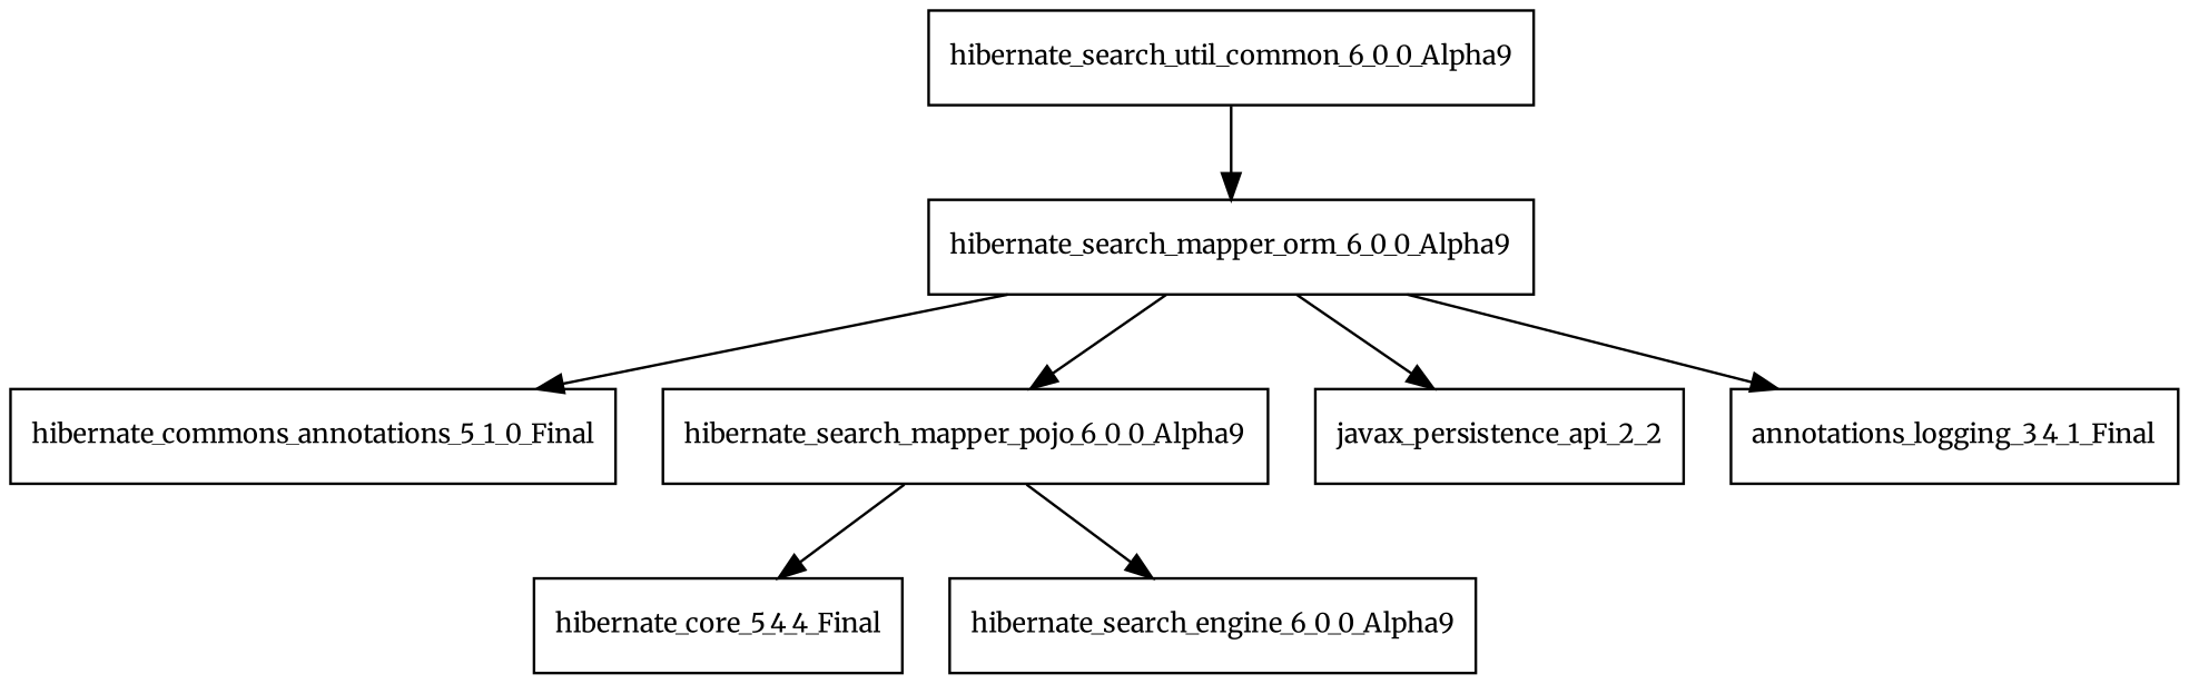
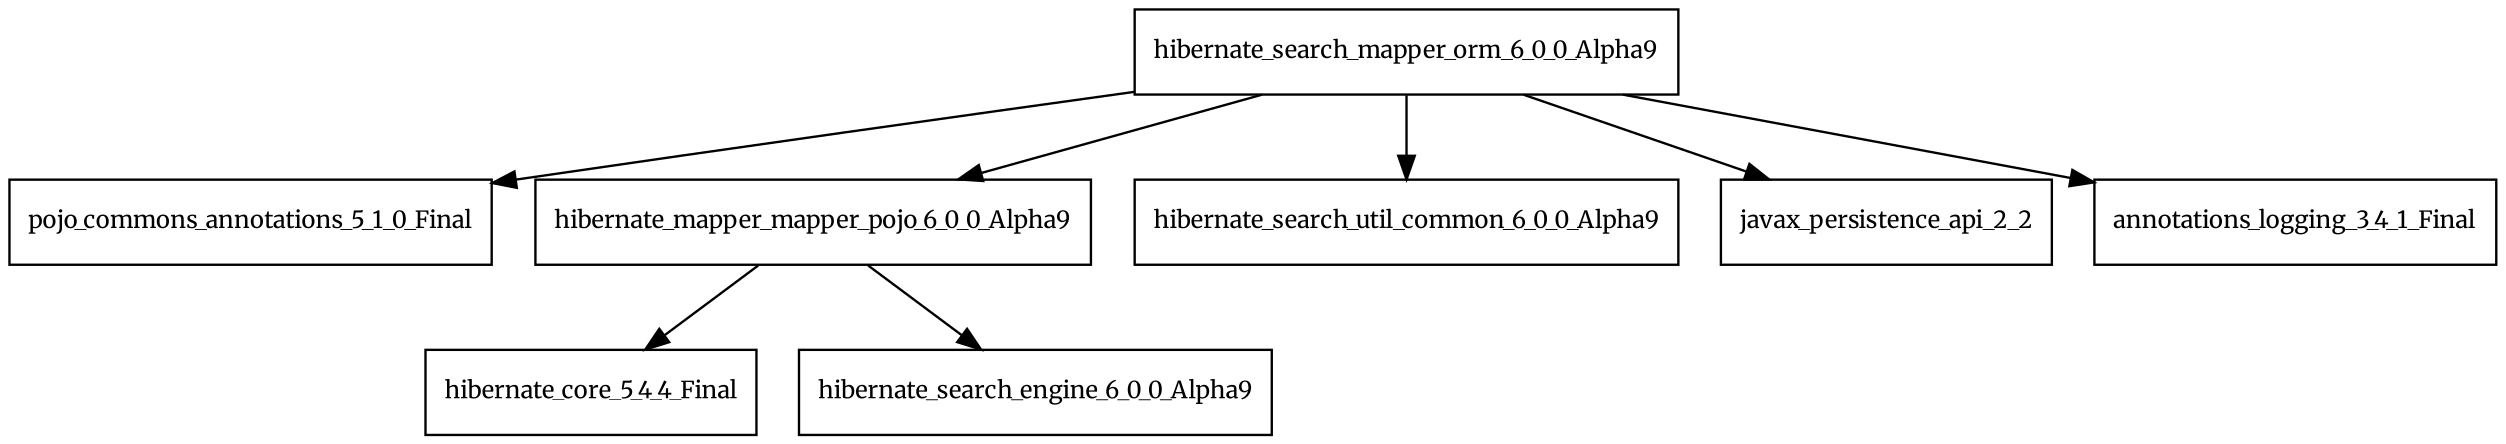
  digraph {
    fontname=Merriweather
    node [fontname=Merriweather fontsize=10.0 shape=box]
    edge [fontname=Merriweather]
    hibernate_search_mapper_orm_6_0_0_Alpha9
-   hibernate_commons_annotations_5_1_0_Final
-   hibernate_search_mapper_pojo_6_0_0_Alpha9
+   hibernate_commons_annotations_5_1_0_Final [label=pojo_commons_annotations_5_1_0_Final]
+   hibernate_search_mapper_pojo_6_0_0_Alpha9 [label=hibernate_mapper_mapper_pojo_6_0_0_Alpha9]
    hibernate_search_util_common_6_0_0_Alpha9
    javax_persistence_api_2_2
    n6 [label=annotations_logging_3_4_1_Final]
    hibernate_core_5_4_4_Final
    hibernate_search_engine_6_0_0_Alpha9
    hibernate_search_mapper_orm_6_0_0_Alpha9 -> hibernate_commons_annotations_5_1_0_Final
    hibernate_search_mapper_orm_6_0_0_Alpha9 -> hibernate_search_mapper_pojo_6_0_0_Alpha9
-   hibernate_search_util_common_6_0_0_Alpha9 -> hibernate_search_mapper_orm_6_0_0_Alpha9
+   hibernate_search_mapper_orm_6_0_0_Alpha9 -> hibernate_search_util_common_6_0_0_Alpha9
    hibernate_search_mapper_orm_6_0_0_Alpha9 -> javax_persistence_api_2_2
    hibernate_search_mapper_orm_6_0_0_Alpha9 -> n6
    hibernate_search_mapper_pojo_6_0_0_Alpha9 -> hibernate_core_5_4_4_Final
    hibernate_search_mapper_pojo_6_0_0_Alpha9 -> hibernate_search_engine_6_0_0_Alpha9
  }
